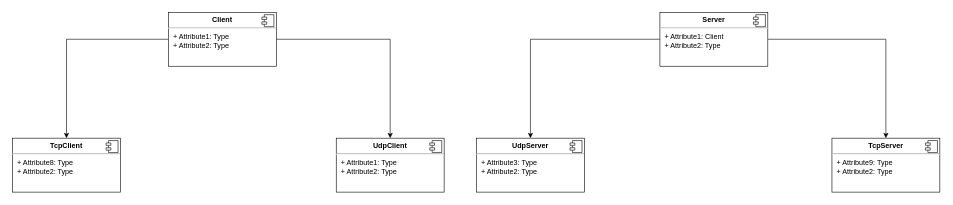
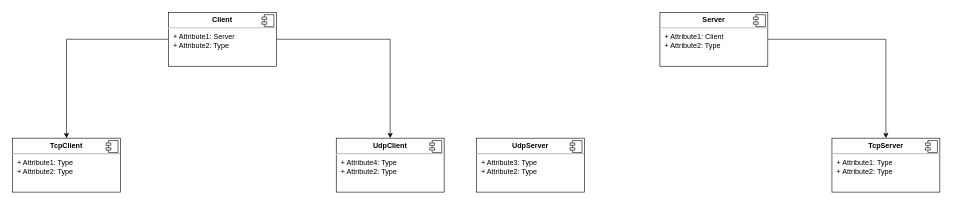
  <mxCell id="0" />
  <mxCell id="1" parent="0" />
  <mxCell id="2" style="edgeStyle=orthogonalEdgeStyle;rounded=0;orthogonalLoop=1;jettySize=auto;html=1;exitX=1;exitY=0.5;exitDx=0;exitDy=0;entryX=0.5;entryY=0;entryDx=0;entryDy=0;" edge="1" parent="1" source="4" target="14"><mxGeometry relative="1" as="geometry" /></mxCell>
  <mxCell id="3" style="edgeStyle=orthogonalEdgeStyle;rounded=0;orthogonalLoop=1;jettySize=auto;html=1;exitX=0;exitY=0.5;exitDx=0;exitDy=0;" edge="1" parent="1" source="4" target="16"><mxGeometry relative="1" as="geometry" /></mxCell>
- <mxCell id="4" value="&lt;p style=&quot;margin:0px;margin-top:6px;text-align:center;&quot;&gt;&lt;b&gt;Client&lt;/b&gt;&lt;/p&gt;&lt;hr&gt;&lt;p style=&quot;margin:0px;margin-left:8px;&quot;&gt;+ Attribute1: Type&lt;br&gt;+ Attribute2: Type&lt;/p&gt;" style="align=left;overflow=fill;html=1;dropTarget=0;whiteSpace=wrap;" vertex="1" parent="1"><mxGeometry x="280" y="20" width="180" height="90" as="geometry" /></mxCell>
+ <mxCell id="4" value="&lt;p style=&quot;margin:0px;margin-top:6px;text-align:center;&quot;&gt;&lt;b&gt;Client&lt;/b&gt;&lt;/p&gt;&lt;hr&gt;&lt;p style=&quot;margin:0px;margin-left:8px;&quot;&gt;+ Attribute1: Server&lt;br&gt;+ Attribute2: Type&lt;/p&gt;" style="align=left;overflow=fill;html=1;dropTarget=0;whiteSpace=wrap;" vertex="1" parent="1"><mxGeometry x="280" y="20" width="180" height="90" as="geometry" /></mxCell>
  <mxCell id="5" value="" style="shape=component;jettyWidth=8;jettyHeight=4;" vertex="1" parent="4"><mxGeometry x="1" width="20" height="20" relative="1" as="geometry"><mxPoint x="-24" y="4" as="offset" /></mxGeometry></mxCell>
- <mxCell id="6" style="edgeStyle=orthogonalEdgeStyle;rounded=0;orthogonalLoop=1;jettySize=auto;html=1;entryX=0.5;entryY=0;entryDx=0;entryDy=0;" edge="1" parent="1" source="8" target="10"><mxGeometry relative="1" as="geometry"><mxPoint x="880" y="230" as="targetPoint" /></mxGeometry></mxCell>
  <mxCell id="7" style="edgeStyle=orthogonalEdgeStyle;rounded=0;orthogonalLoop=1;jettySize=auto;html=1;exitX=1;exitY=0.5;exitDx=0;exitDy=0;entryX=0.5;entryY=0;entryDx=0;entryDy=0;" edge="1" parent="1" source="8" target="12"><mxGeometry relative="1" as="geometry"><mxPoint x="1480" y="210" as="targetPoint" /></mxGeometry></mxCell>
  <mxCell id="8" value="&lt;p style=&quot;margin:0px;margin-top:6px;text-align:center;&quot;&gt;&lt;b&gt;Server&lt;/b&gt;&lt;/p&gt;&lt;hr&gt;&lt;p style=&quot;margin:0px;margin-left:8px;&quot;&gt;+ Attribute1: Client&lt;br&gt;+ Attribute2: Type&lt;/p&gt;" style="align=left;overflow=fill;html=1;dropTarget=0;whiteSpace=wrap;" vertex="1" parent="1"><mxGeometry x="1100" y="20" width="180" height="90" as="geometry" /></mxCell>
  <mxCell id="9" value="" style="shape=component;jettyWidth=8;jettyHeight=4;" vertex="1" parent="8"><mxGeometry x="1" width="20" height="20" relative="1" as="geometry"><mxPoint x="-24" y="4" as="offset" /></mxGeometry></mxCell>
  <mxCell id="10" value="&lt;p style=&quot;margin:0px;margin-top:6px;text-align:center;&quot;&gt;&lt;b&gt;UdpServer&lt;/b&gt;&lt;/p&gt;&lt;hr&gt;&lt;p style=&quot;margin:0px;margin-left:8px;&quot;&gt;+ Attribute3: Type&lt;br&gt;+ Attribute2: Type&lt;/p&gt;" style="align=left;overflow=fill;html=1;dropTarget=0;whiteSpace=wrap;" vertex="1" parent="1"><mxGeometry x="794" y="230" width="180" height="90" as="geometry" /></mxCell>
  <mxCell id="11" value="" style="shape=component;jettyWidth=8;jettyHeight=4;" vertex="1" parent="10"><mxGeometry x="1" width="20" height="20" relative="1" as="geometry"><mxPoint x="-24" y="4" as="offset" /></mxGeometry></mxCell>
- <mxCell id="12" value="&lt;p style=&quot;margin:0px;margin-top:6px;text-align:center;&quot;&gt;&lt;b&gt;TcpServer&lt;/b&gt;&lt;/p&gt;&lt;hr&gt;&lt;p style=&quot;margin:0px;margin-left:8px;&quot;&gt;+ Attribute9: Type&lt;br&gt;+ Attribute2: Type&lt;/p&gt;" style="align=left;overflow=fill;html=1;dropTarget=0;whiteSpace=wrap;" vertex="1" parent="1"><mxGeometry x="1387" y="230" width="180" height="90" as="geometry" /></mxCell>
+ <mxCell id="12" value="&lt;p style=&quot;margin:0px;margin-top:6px;text-align:center;&quot;&gt;&lt;b&gt;TcpServer&lt;/b&gt;&lt;/p&gt;&lt;hr&gt;&lt;p style=&quot;margin:0px;margin-left:8px;&quot;&gt;+ Attribute1: Type&lt;br&gt;+ Attribute2: Type&lt;/p&gt;" style="align=left;overflow=fill;html=1;dropTarget=0;whiteSpace=wrap;" vertex="1" parent="1"><mxGeometry x="1387" y="230" width="180" height="90" as="geometry" /></mxCell>
  <mxCell id="13" value="" style="shape=component;jettyWidth=8;jettyHeight=4;" vertex="1" parent="12"><mxGeometry x="1" width="20" height="20" relative="1" as="geometry"><mxPoint x="-24" y="4" as="offset" /></mxGeometry></mxCell>
- <mxCell id="14" value="&lt;p style=&quot;margin:0px;margin-top:6px;text-align:center;&quot;&gt;&lt;b&gt;UdpClient&lt;/b&gt;&lt;/p&gt;&lt;hr&gt;&lt;p style=&quot;margin:0px;margin-left:8px;&quot;&gt;+ Attribute1: Type&lt;br&gt;+ Attribute2: Type&lt;/p&gt;" style="align=left;overflow=fill;html=1;dropTarget=0;whiteSpace=wrap;" vertex="1" parent="1"><mxGeometry y="230" width="180" height="90" as="geometry" x="560" /></mxCell>
+ <mxCell id="14" value="&lt;p style=&quot;margin:0px;margin-top:6px;text-align:center;&quot;&gt;&lt;b&gt;UdpClient&lt;/b&gt;&lt;/p&gt;&lt;hr&gt;&lt;p style=&quot;margin:0px;margin-left:8px;&quot;&gt;+ Attribute4: Type&lt;br&gt;+ Attribute2: Type&lt;/p&gt;" style="align=left;overflow=fill;html=1;dropTarget=0;whiteSpace=wrap;" vertex="1" parent="1"><mxGeometry y="230" width="180" height="90" as="geometry" x="560" /></mxCell>
  <mxCell id="15" value="" style="shape=component;jettyWidth=8;jettyHeight=4;" vertex="1" parent="14"><mxGeometry x="1" width="20" height="20" relative="1" as="geometry"><mxPoint x="-24" y="4" as="offset" /></mxGeometry></mxCell>
- <mxCell id="16" value="&lt;p style=&quot;margin:0px;margin-top:6px;text-align:center;&quot;&gt;&lt;b&gt;TcpClient&lt;/b&gt;&lt;/p&gt;&lt;hr&gt;&lt;p style=&quot;margin:0px;margin-left:8px;&quot;&gt;+ Attribute8: Type&lt;br&gt;+ Attribute2: Type&lt;/p&gt;" style="align=left;overflow=fill;html=1;dropTarget=0;whiteSpace=wrap;" vertex="1" parent="1"><mxGeometry x="20" y="230" width="180" height="90" as="geometry" /></mxCell>
+ <mxCell id="16" value="&lt;p style=&quot;margin:0px;margin-top:6px;text-align:center;&quot;&gt;&lt;b&gt;TcpClient&lt;/b&gt;&lt;/p&gt;&lt;hr&gt;&lt;p style=&quot;margin:0px;margin-left:8px;&quot;&gt;+ Attribute1: Type&lt;br&gt;+ Attribute2: Type&lt;/p&gt;" style="align=left;overflow=fill;html=1;dropTarget=0;whiteSpace=wrap;" vertex="1" parent="1"><mxGeometry x="20" y="230" width="180" height="90" as="geometry" /></mxCell>
  <mxCell id="17" value="" style="shape=component;jettyWidth=8;jettyHeight=4;" vertex="1" parent="16"><mxGeometry x="1" width="20" height="20" relative="1" as="geometry"><mxPoint x="-24" y="4" as="offset" /></mxGeometry></mxCell>
